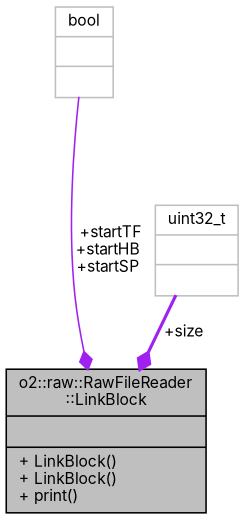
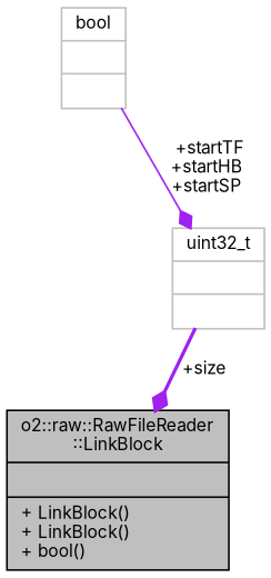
  digraph {
    fontname=Inter
    node [color=grey75 fontname=Inter fontsize=10 shape=record]
    edge [arrowhead=diamond color=purple fontname=Inter fontsize=10 labelfontname=Helvetica labelfontsize=10]
-   n1 [color=black fillcolor=grey75 fontcolor=black height=0.2 label="{o2::raw::RawFileReader\l::LinkBlock\n||+ LinkBlock()\l+ LinkBlock()\l+ print()\l}" style=filled width=0.4]
+   n1 [color=black fillcolor=grey75 fontcolor=black height=0.2 label="{o2::raw::RawFileReader\l::LinkBlock\n||+ LinkBlock()\l+ LinkBlock()\l+ bool()\l}" style=filled width=0.4]
    n2 [height=0.2 label="{uint32_t\n||}" width=0.4]
    n3 [height=0.2 label="{bool\n||}" width=0.4]
    n2 -> n1 [label=" +size" style=bold]
-   n3 -> n1 [label=" +startTF\n+startHB\n+startSP" style=solid]
+   n3 -> n2 [label=" +startTF\n+startHB\n+startSP" style=solid]
  }
